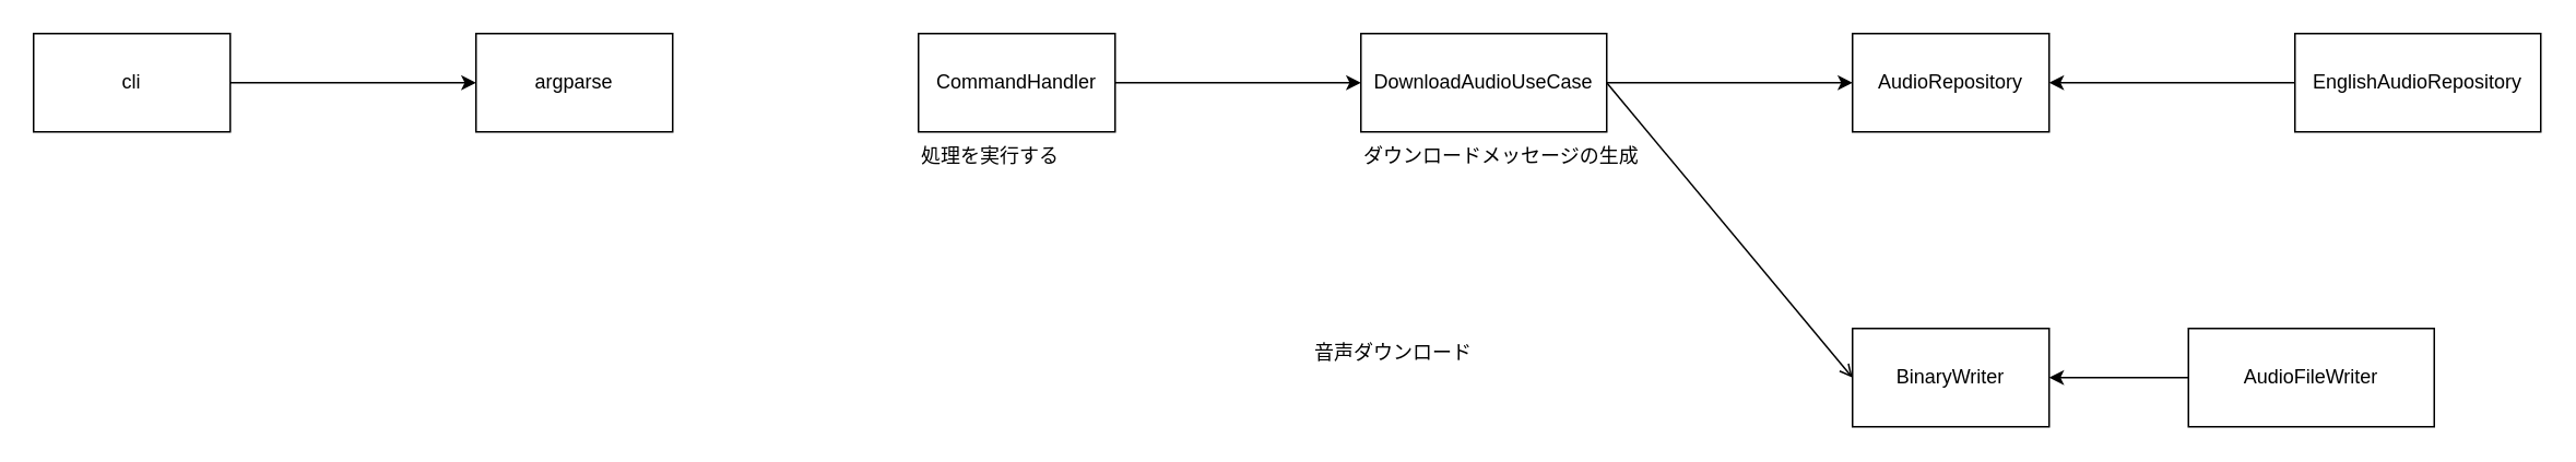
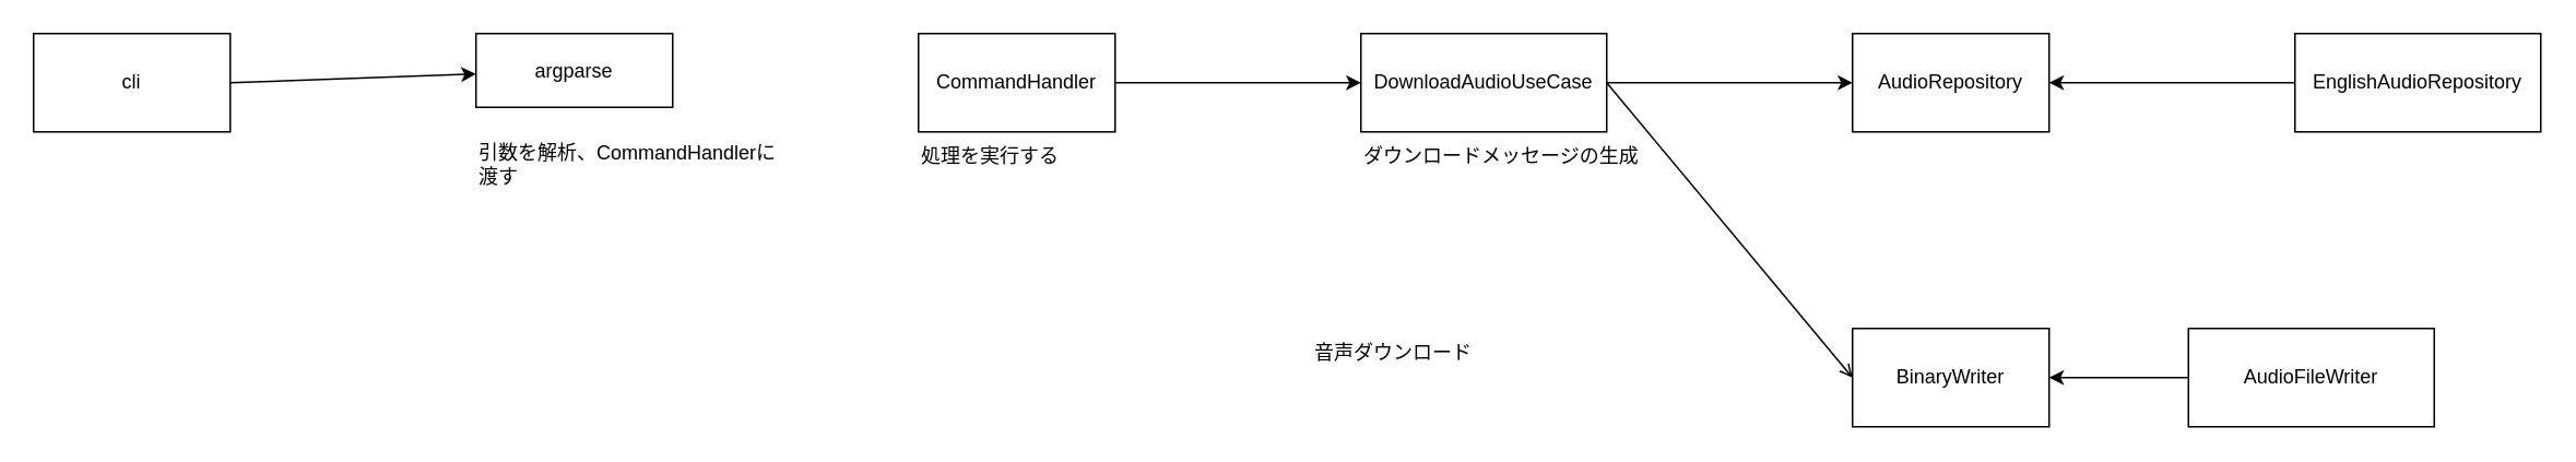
  <mxCell id="0" />
  <mxCell id="1" parent="0" />
  <mxCell id="2" value="cli" style="rounded=0;whiteSpace=wrap;html=1;" parent="1" vertex="1"><mxGeometry x="20" y="20" width="120" height="60" as="geometry" /></mxCell>
  <mxCell id="3" value="CommandHandler" style="rounded=0;whiteSpace=wrap;html=1;" parent="1" vertex="1"><mxGeometry x="560" y="20" width="120" height="60" as="geometry" /></mxCell>
  <mxCell id="4" value="" style="endArrow=classic;html=1;rounded=0;exitX=1;exitY=0.5;exitDx=0;exitDy=0;" parent="1" source="2" target="18" edge="1"><mxGeometry width="50" height="50" relative="1" as="geometry"><mxPoint x="480" y="160" as="sourcePoint" /><mxPoint x="290" y="50" as="targetPoint" /></mxGeometry></mxCell>
+ <mxCell id="5" value="引数を解析、CommandHandlerに渡す" style="text;html=1;align=left;verticalAlign=middle;whiteSpace=wrap;rounded=0;" parent="1" vertex="1"><mxGeometry x="290" y="80" width="190" height="40" as="geometry" /></mxCell>
  <mxCell id="6" value="" style="endArrow=classic;html=1;rounded=0;exitX=1;exitY=0.5;exitDx=0;exitDy=0;" parent="1" source="3" target="7" edge="1"><mxGeometry width="50" height="50" relative="1" as="geometry"><mxPoint x="680" y="49.5" as="sourcePoint" /><mxPoint x="830" y="49.5" as="targetPoint" /></mxGeometry></mxCell>
  <mxCell id="7" value="DownloadAudioUseCase" style="rounded=0;whiteSpace=wrap;html=1;" parent="1" vertex="1"><mxGeometry x="830" y="20" width="150" height="60" as="geometry" /></mxCell>
  <mxCell id="8" value="" style="endArrow=classic;html=1;rounded=0;entryX=0;entryY=0.5;entryDx=0;entryDy=0;" parent="1" source="7" target="9" edge="1"><mxGeometry width="50" height="50" relative="1" as="geometry"><mxPoint x="980" y="50" as="sourcePoint" /><mxPoint x="1130" y="49.5" as="targetPoint" /></mxGeometry></mxCell>
  <mxCell id="9" value="AudioRepository" style="rounded=0;whiteSpace=wrap;html=1;" parent="1" vertex="1"><mxGeometry x="1130" y="20" width="120" height="60" as="geometry" /></mxCell>
  <mxCell id="10" value="" style="endArrow=classic;html=1;rounded=0;exitX=0;exitY=0.5;exitDx=0;exitDy=0;entryX=1;entryY=0.5;entryDx=0;entryDy=0;" parent="1" source="11" target="9" edge="1"><mxGeometry width="50" height="50" relative="1" as="geometry"><mxPoint x="1250" y="50" as="sourcePoint" /><mxPoint x="1320" y="160" as="targetPoint" /></mxGeometry></mxCell>
  <mxCell id="11" value="EnglishAudioRepository" style="rounded=0;whiteSpace=wrap;html=1;" parent="1" vertex="1"><mxGeometry x="1400" y="20" width="150" height="60" as="geometry" /></mxCell>
  <mxCell id="12" value="" style="endArrow=open;html=1;rounded=0;exitX=1;exitY=0.5;exitDx=0;exitDy=0;entryX=0;entryY=0.5;entryDx=0;entryDy=0;" parent="1" source="7" target="13" edge="1"><mxGeometry width="50" height="50" relative="1" as="geometry"><mxPoint x="1000" y="100" as="sourcePoint" /><mxPoint x="1110" y="160" as="targetPoint" /></mxGeometry></mxCell>
  <mxCell id="13" value="BinaryWriter" style="rounded=0;whiteSpace=wrap;html=1;" parent="1" vertex="1"><mxGeometry x="1130" y="200" width="120" height="60" as="geometry" /></mxCell>
  <mxCell id="14" value="" style="endArrow=classic;html=1;rounded=0;" parent="1" source="15" target="13" edge="1"><mxGeometry width="50" height="50" relative="1" as="geometry"><mxPoint x="1400" y="230" as="sourcePoint" /><mxPoint x="1250" y="230" as="targetPoint" /></mxGeometry></mxCell>
  <mxCell id="15" value="AudioFileWriter" style="rounded=0;whiteSpace=wrap;html=1;" parent="1" vertex="1"><mxGeometry x="1335" y="200" width="150" height="60" as="geometry" /></mxCell>
  <mxCell id="16" value="ダウンロードメッセージの生成" style="text;html=1;align=left;verticalAlign=middle;whiteSpace=wrap;rounded=0;" parent="1" vertex="1"><mxGeometry x="830" y="80" width="190" height="30" as="geometry" /></mxCell>
  <mxCell id="17" value="音声ダウンロード" style="text;html=1;align=left;verticalAlign=middle;whiteSpace=wrap;rounded=0;" parent="1" vertex="1"><mxGeometry x="800" y="200" width="190" height="30" as="geometry" /></mxCell>
- <mxCell id="18" value="argparse" style="rounded=0;whiteSpace=wrap;html=1;" vertex="1" parent="1"><mxGeometry x="290" y="20" width="120" height="60" as="geometry" /></mxCell>
+ <mxCell id="18" value="argparse" style="rounded=0;whiteSpace=wrap;html=1;" vertex="1" parent="1"><mxGeometry x="290" y="20" width="120" height="45" as="geometry" /></mxCell>
  <mxCell id="19" value="処理を実行する" style="text;html=1;align=left;verticalAlign=middle;whiteSpace=wrap;rounded=0;" vertex="1" parent="1"><mxGeometry x="560" y="80" width="190" height="30" as="geometry" /></mxCell>
